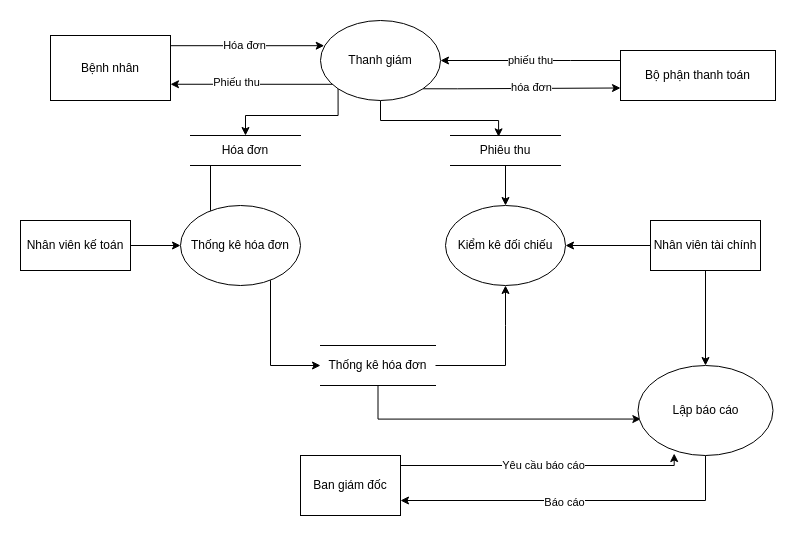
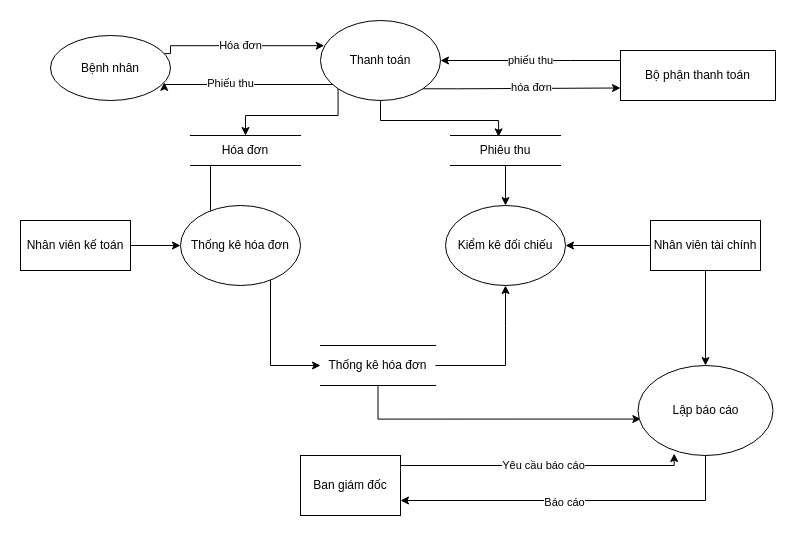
  <mxCell id="0" />
  <mxCell id="1" parent="0" />
  <mxCell id="2" value="Hóa đơn" style="edgeStyle=orthogonalEdgeStyle;rounded=0;orthogonalLoop=1;jettySize=auto;html=1;exitX=1;exitY=0.25;exitDx=0;exitDy=0;entryX=0.031;entryY=0.315;entryDx=0;entryDy=0;entryPerimeter=0;" edge="1" parent="1" source="3" target="10"><mxGeometry relative="1" as="geometry"><Array as="points"><mxPoint x="170" y="45" /></Array></mxGeometry></mxCell>
- <mxCell id="3" value="Bệnh nhân" style="rounded=0;whiteSpace=wrap;html=1;" vertex="1" parent="1"><mxGeometry x="50" y="35" width="120" height="65" as="geometry" /></mxCell>
+ <mxCell id="3" value="Bệnh nhân" style="ellipse;whiteSpace=wrap;html=1;" vertex="1" parent="1"><mxGeometry x="50" y="35" width="120" height="65" as="geometry" /></mxCell>
  <mxCell id="4" style="edgeStyle=orthogonalEdgeStyle;rounded=0;orthogonalLoop=1;jettySize=auto;html=1;exitX=1;exitY=1;exitDx=0;exitDy=0;entryX=0;entryY=0.75;entryDx=0;entryDy=0;" edge="1" parent="1" source="10" target="12"><mxGeometry relative="1" as="geometry"><Array as="points"><mxPoint x="457" y="88" /><mxPoint x="538" y="88" /></Array></mxGeometry></mxCell>
  <mxCell id="5" value="hóa đơn" style="edgeLabel;html=1;align=center;verticalAlign=middle;resizable=0;points=[];" vertex="1" connectable="0" parent="4"><mxGeometry x="0.089" y="1" relative="1" as="geometry"><mxPoint as="offset" /></mxGeometry></mxCell>
  <mxCell id="6" style="edgeStyle=orthogonalEdgeStyle;rounded=0;orthogonalLoop=1;jettySize=auto;html=1;exitX=0;exitY=1;exitDx=0;exitDy=0;entryX=1;entryY=0.75;entryDx=0;entryDy=0;" edge="1" parent="1" source="10" target="3"><mxGeometry relative="1" as="geometry"><Array as="points"><mxPoint x="338" y="84" /></Array></mxGeometry></mxCell>
  <mxCell id="7" value="Phiếu thu" style="edgeLabel;html=1;align=center;verticalAlign=middle;resizable=0;points=[];" vertex="1" connectable="0" parent="6"><mxGeometry x="0.243" y="-2" relative="1" as="geometry"><mxPoint as="offset" /></mxGeometry></mxCell>
  <mxCell id="8" style="edgeStyle=orthogonalEdgeStyle;rounded=0;orthogonalLoop=1;jettySize=auto;html=1;exitX=0;exitY=1;exitDx=0;exitDy=0;entryX=0.5;entryY=0;entryDx=0;entryDy=0;" edge="1" parent="1" source="10" target="16"><mxGeometry relative="1" as="geometry"><Array as="points"><mxPoint x="338" y="115" /><mxPoint x="245" y="115" /></Array></mxGeometry></mxCell>
  <mxCell id="9" style="edgeStyle=orthogonalEdgeStyle;rounded=0;orthogonalLoop=1;jettySize=auto;html=1;exitX=0.5;exitY=1;exitDx=0;exitDy=0;entryX=0.437;entryY=0.045;entryDx=0;entryDy=0;entryPerimeter=0;" edge="1" parent="1" source="10" target="14"><mxGeometry relative="1" as="geometry"><Array as="points"><mxPoint x="380" y="120" /><mxPoint x="498" y="120" /></Array></mxGeometry></mxCell>
- <mxCell id="10" value="Thanh giám" style="ellipse;whiteSpace=wrap;html=1;" vertex="1" parent="1"><mxGeometry x="320" y="20" width="120" height="80" as="geometry" /></mxCell>
+ <mxCell id="10" value="Thanh toán" style="ellipse;whiteSpace=wrap;html=1;" vertex="1" parent="1"><mxGeometry x="320" y="20" width="120" height="80" as="geometry" /></mxCell>
  <mxCell id="11" value="phiếu thu" style="edgeStyle=orthogonalEdgeStyle;rounded=0;orthogonalLoop=1;jettySize=auto;html=1;entryX=1;entryY=0.5;entryDx=0;entryDy=0;" edge="1" parent="1" source="12" target="10"><mxGeometry relative="1" as="geometry"><Array as="points"><mxPoint x="570" y="60" /><mxPoint x="570" y="60" /></Array></mxGeometry></mxCell>
  <mxCell id="12" value="Bộ phận thanh toán" style="rounded=0;whiteSpace=wrap;html=1;" vertex="1" parent="1"><mxGeometry x="620" y="50" width="155" height="50" as="geometry" /></mxCell>
  <mxCell id="13" style="edgeStyle=orthogonalEdgeStyle;rounded=0;orthogonalLoop=1;jettySize=auto;html=1;entryX=0.5;entryY=0;entryDx=0;entryDy=0;" edge="1" parent="1" source="14" target="17"><mxGeometry relative="1" as="geometry" /></mxCell>
  <mxCell id="14" value="Phiêu thu" style="shape=partialRectangle;whiteSpace=wrap;html=1;left=0;right=0;fillColor=none;" vertex="1" parent="1"><mxGeometry x="450" y="135" width="110" height="30" as="geometry" /></mxCell>
  <mxCell id="15" style="edgeStyle=orthogonalEdgeStyle;rounded=0;orthogonalLoop=1;jettySize=auto;html=1;exitX=0.25;exitY=1;exitDx=0;exitDy=0;entryX=0.25;entryY=0.25;entryDx=0;entryDy=0;entryPerimeter=0;" edge="1" parent="1" source="16" target="22"><mxGeometry relative="1" as="geometry"><Array as="points"><mxPoint x="210" y="165" /></Array></mxGeometry></mxCell>
  <mxCell id="16" value="Hóa đơn" style="shape=partialRectangle;whiteSpace=wrap;html=1;left=0;right=0;fillColor=none;" vertex="1" parent="1"><mxGeometry x="190" y="135" width="110" height="30" as="geometry" /></mxCell>
  <mxCell id="17" value="Kiểm kê đối chiếu" style="ellipse;whiteSpace=wrap;html=1;" vertex="1" parent="1"><mxGeometry x="445" y="205" width="120" height="80" as="geometry" /></mxCell>
  <mxCell id="18" style="edgeStyle=orthogonalEdgeStyle;rounded=0;orthogonalLoop=1;jettySize=auto;html=1;" edge="1" parent="1" source="20" target="17"><mxGeometry relative="1" as="geometry"><Array as="points"><mxPoint x="505" y="325" /><mxPoint x="505" y="325" /></Array></mxGeometry></mxCell>
  <mxCell id="19" style="edgeStyle=orthogonalEdgeStyle;rounded=0;orthogonalLoop=1;jettySize=auto;html=1;entryX=0.021;entryY=0.595;entryDx=0;entryDy=0;entryPerimeter=0;" edge="1" parent="1" source="20" target="30"><mxGeometry relative="1" as="geometry"><Array as="points"><mxPoint x="378" y="419" /></Array></mxGeometry></mxCell>
  <mxCell id="20" value="Thống kê hóa đơn" style="shape=partialRectangle;whiteSpace=wrap;html=1;left=0;right=0;fillColor=none;" vertex="1" parent="1"><mxGeometry x="320" y="345" width="115" height="40" as="geometry" /></mxCell>
  <mxCell id="21" style="edgeStyle=orthogonalEdgeStyle;rounded=0;orthogonalLoop=1;jettySize=auto;html=1;entryX=0;entryY=0.5;entryDx=0;entryDy=0;" edge="1" parent="1" source="22" target="20"><mxGeometry relative="1" as="geometry"><Array as="points"><mxPoint x="270" y="365" /></Array></mxGeometry></mxCell>
  <mxCell id="22" value="Thống kê hóa đơn" style="ellipse;whiteSpace=wrap;html=1;" vertex="1" parent="1"><mxGeometry x="180" y="205" width="120" height="80" as="geometry" /></mxCell>
  <mxCell id="23" style="edgeStyle=orthogonalEdgeStyle;rounded=0;orthogonalLoop=1;jettySize=auto;html=1;entryX=0;entryY=0.5;entryDx=0;entryDy=0;" edge="1" parent="1" source="24" target="22"><mxGeometry relative="1" as="geometry" /></mxCell>
  <mxCell id="24" value="Nhân viên kế toán" style="rounded=0;whiteSpace=wrap;html=1;" vertex="1" parent="1"><mxGeometry x="20" y="220" width="110" height="50" as="geometry" /></mxCell>
  <mxCell id="25" style="edgeStyle=orthogonalEdgeStyle;rounded=0;orthogonalLoop=1;jettySize=auto;html=1;" edge="1" parent="1" source="27" target="17"><mxGeometry relative="1" as="geometry" /></mxCell>
  <mxCell id="26" style="edgeStyle=orthogonalEdgeStyle;rounded=0;orthogonalLoop=1;jettySize=auto;html=1;" edge="1" parent="1" source="27" target="30"><mxGeometry relative="1" as="geometry" /></mxCell>
  <mxCell id="27" value="Nhân viên tài chính" style="rounded=0;whiteSpace=wrap;html=1;" vertex="1" parent="1"><mxGeometry x="650" y="220" width="110" height="50" as="geometry" /></mxCell>
  <mxCell id="28" style="edgeStyle=orthogonalEdgeStyle;rounded=0;orthogonalLoop=1;jettySize=auto;html=1;entryX=1;entryY=0.75;entryDx=0;entryDy=0;" edge="1" parent="1" source="30" target="32"><mxGeometry relative="1" as="geometry"><Array as="points"><mxPoint x="705" y="500" /></Array></mxGeometry></mxCell>
  <mxCell id="29" value="Báo cáo" style="edgeLabel;html=1;align=center;verticalAlign=middle;resizable=0;points=[];" vertex="1" connectable="0" parent="28"><mxGeometry x="0.066" y="1" relative="1" as="geometry"><mxPoint as="offset" /></mxGeometry></mxCell>
  <mxCell id="30" value="Lập báo cáo" style="ellipse;whiteSpace=wrap;html=1;" vertex="1" parent="1"><mxGeometry x="637.5" y="365" width="135" height="90" as="geometry" /></mxCell>
  <mxCell id="31" value="Yêu cầu báo cáo" style="edgeStyle=orthogonalEdgeStyle;rounded=0;orthogonalLoop=1;jettySize=auto;html=1;entryX=0.268;entryY=0.978;entryDx=0;entryDy=0;entryPerimeter=0;" edge="1" parent="1" source="32" target="30"><mxGeometry relative="1" as="geometry"><Array as="points"><mxPoint x="674" y="465" /></Array></mxGeometry></mxCell>
  <mxCell id="32" value="Ban giám đốc" style="rounded=0;whiteSpace=wrap;html=1;" vertex="1" parent="1"><mxGeometry x="300" y="455" width="100" height="60" as="geometry" /></mxCell>
